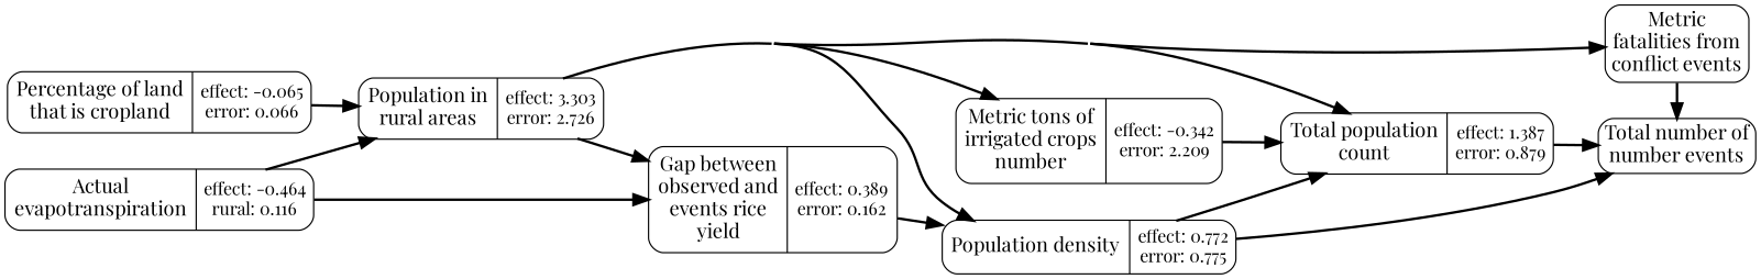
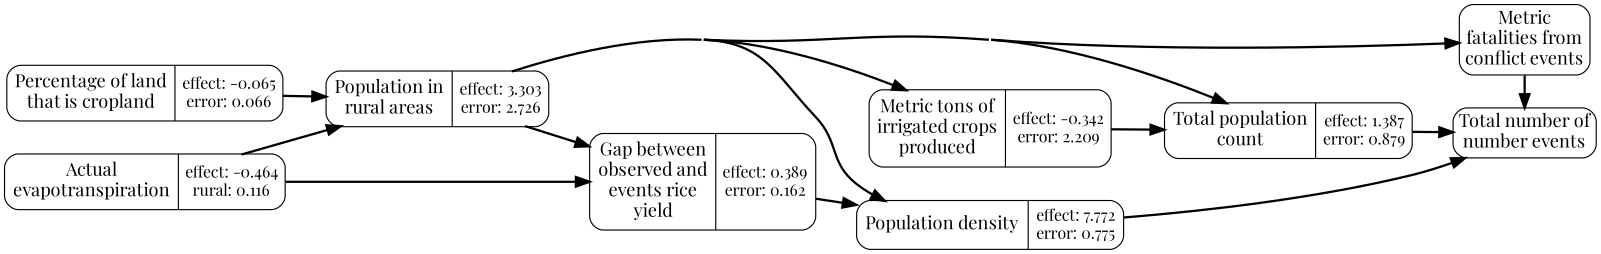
  strict digraph {
    concentrate=true
    fontname="Playfair Display"
    nodesep=0.4
    rankdir=LR
    node [fontname="Playfair Display" margin="0.07,0.05" penwidth=1.0 shape=Mrecord]
    edge [arrowsize=1.2 fontname="Playfair Display" penwidth=2]
    n1 [label=<{<table align="center" border="0" cellspacing="1" cellpadding="1"> <tr><td><font point-size="16">Percentage of land<br/>that is cropland<br/></font></td></tr> </table> |<table border="0" cellspacing="1" cellpadding="0.5"><tr><td><font point-size="14">effect: -0.065</font></td></tr> <tr><td><font point-size="14">error: 0.066</font></td></tr></table>}>]
    n2 [label=<{<table align="center" border="0" cellspacing="1" cellpadding="1"> <tr><td><font point-size="16">Actual<br/>evapotranspiration<br/></font></td></tr> </table> |<table border="0" cellspacing="1" cellpadding="0.5"><tr><td><font point-size="14">effect: -0.464</font></td></tr> <tr><td><font point-size="14">rural: 0.116</font></td></tr></table>}>]
    n3 [fontsize="16pt" label="Total number of\nnumber events" shape=box style=rounded]
    n4 [fontsize="16pt" label="Metric\nfatalities from\nconflict events" shape=box style=rounded]
    n5 [label=<{<table align="center" border="0" cellspacing="1" cellpadding="1"> <tr><td><font point-size="16">Population in<br/>rural areas<br/></font></td></tr> </table> |<table border="0" cellspacing="1" cellpadding="0.5"><tr><td><font point-size="14">effect: 3.303</font></td></tr> <tr><td><font point-size="14">error: 2.726</font></td></tr></table>}>]
    n6 [label=<{<table align="center" border="0" cellspacing="1" cellpadding="1"> <tr><td><font point-size="16">Gap between<br/>observed and<br/>events rice<br/>yield<br/></font></td></tr> </table> |<table border="0" cellspacing="1" cellpadding="0.5"><tr><td><font point-size="14">effect: 0.389</font></td></tr> <tr><td><font point-size="14">error: 0.162</font></td></tr></table>}>]
-   n7 [label=<{<table align="center" border="0" cellspacing="1" cellpadding="1"> <tr><td><font point-size="16">Population density</font></td></tr> </table> |<table border="0" cellspacing="1" cellpadding="0.5"><tr><td><font point-size="14">effect: 0.772</font></td></tr> <tr><td><font point-size="14">error: 0.775</font></td></tr></table>}>]
-   n8 [label=<{<table align="center" border="0" cellspacing="1" cellpadding="1"> <tr><td><font point-size="16">Metric tons of<br/>irrigated crops<br/>number<br/></font></td></tr> </table> |<table border="0" cellspacing="1" cellpadding="0.5"><tr><td><font point-size="14">effect: -0.342</font></td></tr> <tr><td><font point-size="14">error: 2.209</font></td></tr></table>}>]
+   n7 [label=<{<table align="center" border="0" cellspacing="1" cellpadding="1"> <tr><td><font point-size="16">Population density</font></td></tr> </table> |<table border="0" cellspacing="1" cellpadding="0.5"><tr><td><font point-size="14">effect: 7.772</font></td></tr> <tr><td><font point-size="14">error: 0.775</font></td></tr></table>}>]
+   n8 [label=<{<table align="center" border="0" cellspacing="1" cellpadding="1"> <tr><td><font point-size="16">Metric tons of<br/>irrigated crops<br/>produced<br/></font></td></tr> </table> |<table border="0" cellspacing="1" cellpadding="0.5"><tr><td><font point-size="14">effect: -0.342</font></td></tr> <tr><td><font point-size="14">error: 2.209</font></td></tr></table>}>]
    n9 [label=<{<table align="center" border="0" cellspacing="1" cellpadding="1"> <tr><td><font point-size="16">Total population<br/>count<br/></font></td></tr> </table> |<table border="0" cellspacing="1" cellpadding="0.5"><tr><td><font point-size="14">effect: 1.387</font></td></tr> <tr><td><font point-size="14">error: 0.879</font></td></tr></table>}>]
    subgraph sub_1 {
      rank=same
      n1
      n2
    }
    subgraph sub_2 {
      rank=same
      n3
      n4
    }
    n1 -> n5
    n2 -> n5
    n2 -> n6
    n4 -> n3
    n5 -> n4
    n5 -> n6
    n5 -> n7
    n5 -> n8
    n5 -> n9
    n6 -> n7
    n7 -> n3
-   n7 -> n9
    n8 -> n9
    n9 -> n3
  }
